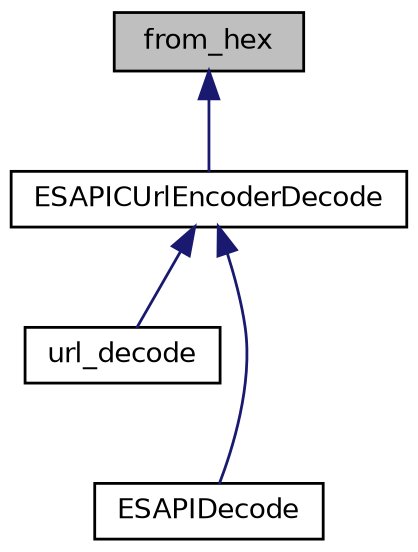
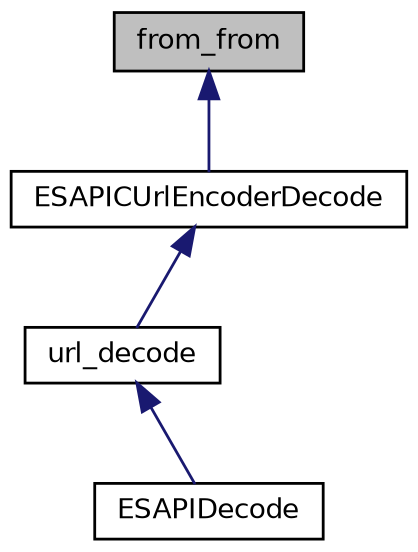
  digraph {
    rankdir=TB
    node [color=black fillcolor=white fontname=Helvetica fontsize=10 shape=record style=filled]
    edge [color=midnightblue dir=back fontname=Helvetica fontsize=10 labelfontname=Helvetica labelfontsize=10 style=solid]
-   n1 [fillcolor=grey75 fontcolor=black height=0.2 label=from_hex width=0.4]
+   n1 [fillcolor=grey75 fontcolor=black height=0.2 label=from_from width=0.4]
    n2 [height=0.2 label=ESAPICUrlEncoderDecode width=0.4]
    n3 [height=0.2 label=url_decode width=0.4]
    n4 [height=0.2 label=ESAPIDecode width=0.4]
    n1 -> n2
    n2 -> n3
-   n2 -> n4
+   n3 -> n4
  }
